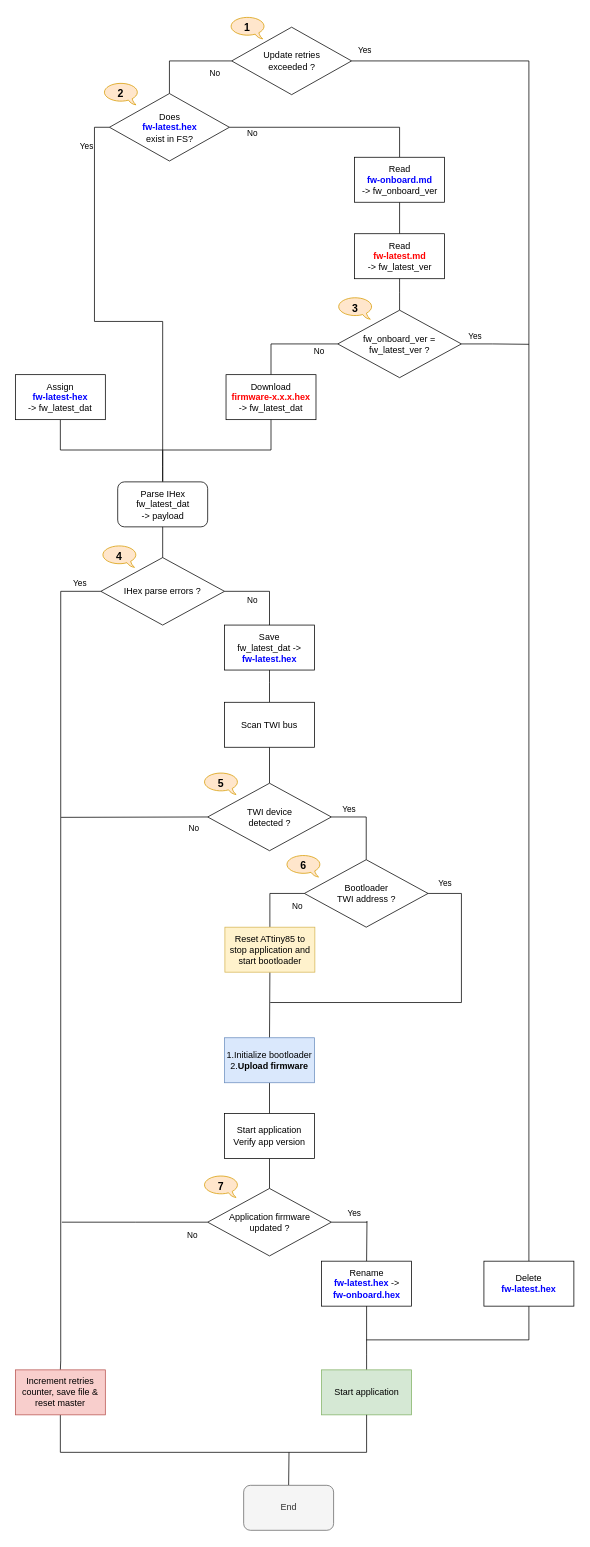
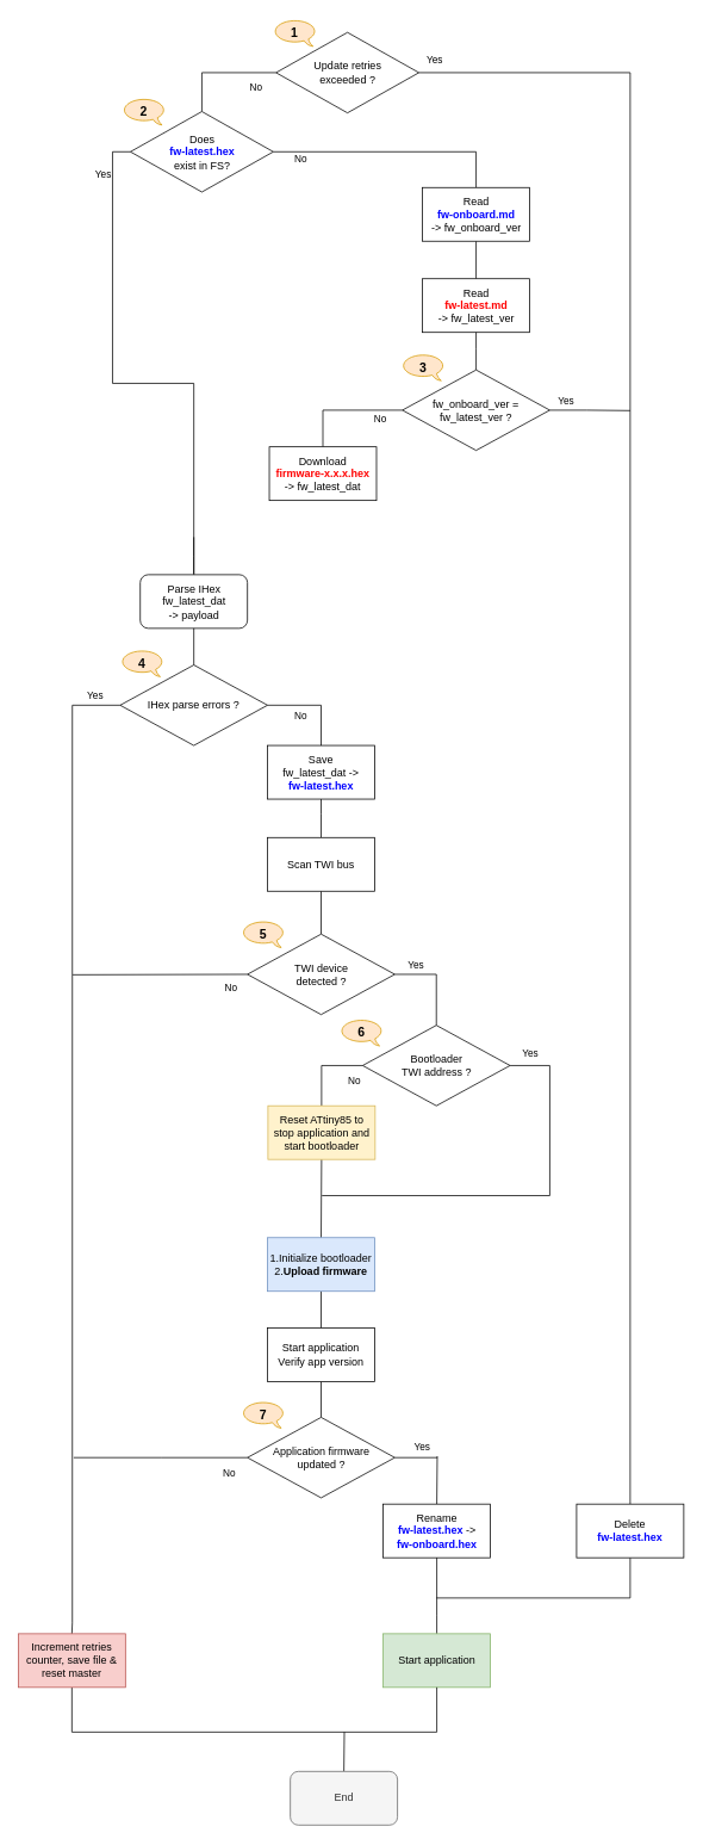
  <mxCell id="0" />
  <mxCell id="1" parent="0" />
  <mxCell id="2" value="No" style="edgeStyle=orthogonalEdgeStyle;rounded=0;orthogonalLoop=1;jettySize=auto;html=1;entryX=0.5;entryY=0;entryDx=0;entryDy=0;strokeWidth=1;endArrow=none;endFill=0;strokeColor=#000000;exitX=0;exitY=0.5;exitDx=0;exitDy=0;" parent="1" source="42" target="4" edge="1"><mxGeometry x="0.565" y="60" relative="1" as="geometry"><mxPoint x="295" y="56" as="sourcePoint" /><mxPoint as="offset" /><Array as="points"><mxPoint x="226" y="80" /></Array></mxGeometry></mxCell>
  <mxCell id="3" value="No" style="edgeStyle=orthogonalEdgeStyle;rounded=0;orthogonalLoop=1;jettySize=auto;html=1;endArrow=none;endFill=0;strokeColor=#000000;strokeWidth=1;entryX=0.5;entryY=0;entryDx=0;entryDy=0;exitX=1;exitY=0.5;exitDx=0;exitDy=0;" parent="1" source="4" target="7" edge="1"><mxGeometry x="0.757" y="-197" relative="1" as="geometry"><mxPoint x="558.5" y="233.5" as="targetPoint" /><mxPoint as="offset" /><mxPoint x="668.5" y="178.5" as="sourcePoint" /></mxGeometry></mxCell>
  <mxCell id="4" value="Does&lt;br&gt;&lt;font color=&quot;#0000ff&quot;&gt;&lt;b&gt;fw-latest.hex&lt;/b&gt;&lt;/font&gt;&lt;br&gt;exist in FS?" style="rhombus;whiteSpace=wrap;html=1;" parent="1" vertex="1"><mxGeometry x="145.5" y="123.5" width="160" height="90" as="geometry" /></mxCell>
  <mxCell id="5" value="Yes" style="edgeStyle=orthogonalEdgeStyle;rounded=0;orthogonalLoop=1;jettySize=auto;html=1;exitX=0;exitY=0.5;exitDx=0;exitDy=0;endArrow=none;endFill=0;strokeColor=#000000;strokeWidth=1;" parent="1" source="4" target="36" edge="1"><mxGeometry x="-0.847" y="-12" relative="1" as="geometry"><mxPoint x="385.5" y="593.5" as="targetPoint" /><mxPoint x="265.5" y="273.5" as="sourcePoint" /><mxPoint x="1" as="offset" /></mxGeometry></mxCell>
  <mxCell id="6" style="edgeStyle=orthogonalEdgeStyle;rounded=0;orthogonalLoop=1;jettySize=auto;html=1;exitX=0.5;exitY=1;exitDx=0;exitDy=0;entryX=0.5;entryY=0;entryDx=0;entryDy=0;endArrow=none;endFill=0;strokeColor=#000000;strokeWidth=1;" parent="1" source="7" target="8" edge="1"><mxGeometry relative="1" as="geometry" /></mxCell>
  <mxCell id="7" value="Read&lt;br&gt;&lt;b&gt;&lt;font color=&quot;#0000ff&quot;&gt;fw-onboard.md&lt;/font&gt;&lt;/b&gt;&lt;br&gt;-&amp;gt; fw_onboard_ver" style="rounded=0;whiteSpace=wrap;html=1;" parent="1" vertex="1"><mxGeometry x="472.5" y="208.5" width="120" height="60" as="geometry" /></mxCell>
  <mxCell id="8" value="Read&lt;br&gt;&lt;b&gt;&lt;font color=&quot;#ff0000&quot;&gt;fw-latest.md&lt;/font&gt;&lt;/b&gt;&lt;br&gt;-&amp;gt; fw_latest_ver" style="rounded=0;whiteSpace=wrap;html=1;" parent="1" vertex="1"><mxGeometry x="472.5" y="310.5" width="120" height="60" as="geometry" /></mxCell>
  <mxCell id="9" value="No" style="edgeStyle=orthogonalEdgeStyle;rounded=0;orthogonalLoop=1;jettySize=auto;html=1;endArrow=none;endFill=0;strokeColor=#000000;strokeWidth=1;entryX=0.5;entryY=0;entryDx=0;entryDy=0;exitX=0;exitY=0.5;exitDx=0;exitDy=0;" parent="1" source="12" target="32" edge="1"><mxGeometry x="0.5" y="64" relative="1" as="geometry"><mxPoint as="offset" /><mxPoint x="90" y="542.5" as="targetPoint" /><mxPoint x="-30" y="268.5" as="sourcePoint" /></mxGeometry></mxCell>
  <mxCell id="10" style="edgeStyle=orthogonalEdgeStyle;rounded=0;orthogonalLoop=1;jettySize=auto;html=1;endArrow=none;endFill=0;strokeColor=#000000;exitX=0.5;exitY=0;exitDx=0;exitDy=0;entryX=0.5;entryY=1;entryDx=0;entryDy=0;" edge="1" parent="1" source="12" target="8"><mxGeometry relative="1" as="geometry"><mxPoint x="731.5" y="388.5" as="targetPoint" /><mxPoint x="311.5" y="438.5" as="sourcePoint" /><Array as="points"><mxPoint x="532.5" y="388.5" /><mxPoint x="532.5" y="388.5" /></Array></mxGeometry></mxCell>
  <mxCell id="11" value="Yes" style="edgeStyle=orthogonalEdgeStyle;rounded=0;orthogonalLoop=1;jettySize=auto;html=1;exitX=1;exitY=0.5;exitDx=0;exitDy=0;endArrow=none;endFill=0;strokeColor=#000000;" edge="1" parent="1" source="12"><mxGeometry x="-0.633" y="12" relative="1" as="geometry"><mxPoint x="705" y="458" as="targetPoint" /><Array as="points"><mxPoint x="656.5" y="458.5" /></Array><mxPoint x="1" y="1" as="offset" /></mxGeometry></mxCell>
  <mxCell id="12" value="fw_onboard_ver&amp;nbsp;=&lt;br&gt;fw_latest_ver ?" style="rhombus;whiteSpace=wrap;html=1;" parent="1" vertex="1"><mxGeometry x="450" y="412.5" width="165" height="90" as="geometry" /></mxCell>
  <mxCell id="13" style="edgeStyle=orthogonalEdgeStyle;rounded=0;orthogonalLoop=1;jettySize=auto;html=1;exitX=0.5;exitY=1;exitDx=0;exitDy=0;entryX=0.5;entryY=0;entryDx=0;entryDy=0;endArrow=none;endFill=0;strokeColor=#000000;strokeWidth=1;" parent="1" source="15" target="18" edge="1"><mxGeometry relative="1" as="geometry" /></mxCell>
  <mxCell id="14" style="edgeStyle=orthogonalEdgeStyle;rounded=0;orthogonalLoop=1;jettySize=auto;html=1;exitX=0.5;exitY=0;exitDx=0;exitDy=0;endArrow=none;endFill=0;strokeColor=#000000;entryX=0.5;entryY=1;entryDx=0;entryDy=0;" edge="1" parent="1" source="15" target="33"><mxGeometry relative="1" as="geometry"><mxPoint x="474.5" y="914.5" as="targetPoint" /><Array as="points"><mxPoint x="359.5" y="909.5" /><mxPoint x="359.5" y="909.5" /></Array></mxGeometry></mxCell>
  <mxCell id="15" value="Scan TWI bus" style="rounded=0;whiteSpace=wrap;html=1;" parent="1" vertex="1"><mxGeometry x="299" y="935.5" width="120" height="60" as="geometry" /></mxCell>
  <mxCell id="16" value="No" style="edgeStyle=orthogonalEdgeStyle;rounded=0;orthogonalLoop=1;jettySize=auto;html=1;endArrow=none;endFill=0;strokeColor=#000000;strokeWidth=1;exitX=0;exitY=0.5;exitDx=0;exitDy=0;" parent="1" source="18" edge="1"><mxGeometry x="-0.803" y="15" relative="1" as="geometry"><mxPoint as="offset" /><mxPoint x="81" y="1089" as="targetPoint" /><mxPoint x="242.5" y="1088.5" as="sourcePoint" /><Array as="points"><mxPoint x="277" y="1089" /></Array></mxGeometry></mxCell>
  <mxCell id="17" value="Yes" style="edgeStyle=orthogonalEdgeStyle;rounded=0;orthogonalLoop=1;jettySize=auto;html=1;exitX=1;exitY=0.5;exitDx=0;exitDy=0;entryX=0.5;entryY=0;entryDx=0;entryDy=0;endArrow=none;endFill=0;strokeColor=#000000;strokeWidth=1;" parent="1" source="18" target="21" edge="1"><mxGeometry x="-0.55" y="12" relative="1" as="geometry"><mxPoint y="1" as="offset" /></mxGeometry></mxCell>
  <mxCell id="18" value="TWI device&lt;br&gt;detected ?" style="rhombus;whiteSpace=wrap;html=1;" parent="1" vertex="1"><mxGeometry x="276.5" y="1043.5" width="165" height="90" as="geometry" /></mxCell>
  <mxCell id="19" value="Yes" style="edgeStyle=orthogonalEdgeStyle;rounded=0;orthogonalLoop=1;jettySize=auto;html=1;endArrow=none;endFill=0;strokeColor=#000000;strokeWidth=1;exitX=1;exitY=0.5;exitDx=0;exitDy=0;" parent="1" source="21" edge="1"><mxGeometry x="-0.905" y="15" relative="1" as="geometry"><mxPoint x="360" y="1336" as="targetPoint" /><mxPoint x="1" y="1" as="offset" /><mxPoint x="645" y="1191" as="sourcePoint" /><Array as="points"><mxPoint x="615" y="1191" /><mxPoint x="615" y="1336" /></Array></mxGeometry></mxCell>
  <mxCell id="20" value="No" style="edgeStyle=orthogonalEdgeStyle;rounded=0;orthogonalLoop=1;jettySize=auto;html=1;exitX=0;exitY=0.5;exitDx=0;exitDy=0;entryX=0.5;entryY=0;entryDx=0;entryDy=0;endArrow=none;endFill=0;strokeColor=#000000;" edge="1" parent="1" source="21" target="57"><mxGeometry x="0.352" y="36" relative="1" as="geometry"><mxPoint y="1" as="offset" /></mxGeometry></mxCell>
  <mxCell id="21" value="Bootloader&lt;br&gt;TWI address ?" style="rhombus;whiteSpace=wrap;html=1;" parent="1" vertex="1"><mxGeometry x="405.5" y="1145.5" width="165" height="90" as="geometry" /></mxCell>
  <mxCell id="22" style="edgeStyle=orthogonalEdgeStyle;rounded=0;orthogonalLoop=1;jettySize=auto;html=1;exitX=0.5;exitY=1;exitDx=0;exitDy=0;entryX=0.5;entryY=0;entryDx=0;entryDy=0;endArrow=none;endFill=0;strokeColor=#000000;strokeWidth=1;" parent="1" source="24" target="26" edge="1"><mxGeometry relative="1" as="geometry" /></mxCell>
  <mxCell id="23" style="edgeStyle=orthogonalEdgeStyle;rounded=0;orthogonalLoop=1;jettySize=auto;html=1;exitX=0.5;exitY=0;exitDx=0;exitDy=0;endArrow=none;endFill=0;strokeColor=#000000;entryX=0.5;entryY=1;entryDx=0;entryDy=0;" edge="1" parent="1" source="24" target="57"><mxGeometry relative="1" as="geometry"><mxPoint x="365" y="1341" as="targetPoint" /><Array as="points"><mxPoint x="360" y="1383" /><mxPoint x="360" y="1296" /></Array></mxGeometry></mxCell>
  <mxCell id="24" value="&lt;div&gt;&lt;span&gt;1.Initialize bootloader&lt;/span&gt;&lt;/div&gt;2.&lt;b&gt;Upload firmware&lt;/b&gt;" style="rounded=0;whiteSpace=wrap;html=1;fillColor=#dae8fc;strokeColor=#6c8ebf;align=center;" parent="1" vertex="1"><mxGeometry x="299" y="1383" width="120" height="60" as="geometry" /></mxCell>
  <mxCell id="25" style="edgeStyle=orthogonalEdgeStyle;rounded=0;orthogonalLoop=1;jettySize=auto;html=1;exitX=0.5;exitY=1;exitDx=0;exitDy=0;entryX=0.5;entryY=0;entryDx=0;entryDy=0;endArrow=none;endFill=0;strokeColor=#000000;strokeWidth=1;" parent="1" source="26" target="29" edge="1"><mxGeometry relative="1" as="geometry" /></mxCell>
  <mxCell id="26" value="Start application&lt;br&gt;Verify app version" style="rounded=0;whiteSpace=wrap;html=1;" parent="1" vertex="1"><mxGeometry x="299" y="1484" width="120" height="60" as="geometry" /></mxCell>
  <mxCell id="27" value="Yes" style="edgeStyle=orthogonalEdgeStyle;rounded=0;orthogonalLoop=1;jettySize=auto;html=1;endArrow=none;endFill=0;strokeColor=#000000;strokeWidth=1;entryX=0.5;entryY=0;entryDx=0;entryDy=0;exitX=1;exitY=0.5;exitDx=0;exitDy=0;" parent="1" source="29" target="31" edge="1"><mxGeometry x="-0.41" y="12" relative="1" as="geometry"><mxPoint x="128.75" y="1718.5" as="targetPoint" /><mxPoint as="offset" /><mxPoint x="465" y="1628" as="sourcePoint" /><Array as="points"><mxPoint x="489" y="1629" /><mxPoint x="489" y="1628" /></Array></mxGeometry></mxCell>
  <mxCell id="28" value="No" style="edgeStyle=orthogonalEdgeStyle;rounded=0;orthogonalLoop=1;jettySize=auto;html=1;endArrow=none;endFill=0;strokeColor=#000000;exitX=0;exitY=0.5;exitDx=0;exitDy=0;" edge="1" parent="1" source="29"><mxGeometry x="-0.779" y="17" relative="1" as="geometry"><mxPoint x="82" y="1629" as="targetPoint" /><mxPoint x="245" y="1629" as="sourcePoint" /><mxPoint x="1" as="offset" /></mxGeometry></mxCell>
  <mxCell id="29" value="Application firmware&lt;br&gt;updated ?" style="rhombus;whiteSpace=wrap;html=1;" parent="1" vertex="1"><mxGeometry x="276.5" y="1584" width="165" height="90" as="geometry" /></mxCell>
  <mxCell id="30" style="edgeStyle=orthogonalEdgeStyle;rounded=0;orthogonalLoop=1;jettySize=auto;html=1;entryX=0.5;entryY=1;entryDx=0;entryDy=0;endArrow=none;endFill=0;strokeColor=#000000;" edge="1" parent="1" target="58"><mxGeometry relative="1" as="geometry"><mxPoint x="488" y="1786" as="sourcePoint" /><mxPoint x="698" y="1741" as="targetPoint" /><Array as="points"><mxPoint x="705" y="1786" /></Array></mxGeometry></mxCell>
  <mxCell id="31" value="Rename&lt;br&gt;&lt;b&gt;&lt;font color=&quot;#0000ff&quot;&gt;fw-latest.hex&lt;/font&gt;&lt;/b&gt; -&amp;gt;&lt;br&gt;&lt;b&gt;&lt;font color=&quot;#0000ff&quot;&gt;fw-onboard.hex&lt;/font&gt;&lt;/b&gt;" style="rounded=0;whiteSpace=wrap;html=1;" parent="1" vertex="1"><mxGeometry x="428.5" y="1681" width="120" height="60" as="geometry" /></mxCell>
  <mxCell id="32" value="Download&lt;br&gt;&lt;font color=&quot;#ff0000&quot;&gt;&lt;b&gt;firmware-x.x.x.hex&lt;/b&gt;&lt;/font&gt;&lt;br&gt;-&amp;gt; &lt;font&gt;fw_latest_dat&lt;/font&gt;" style="rounded=0;whiteSpace=wrap;html=1;" parent="1" vertex="1"><mxGeometry x="301" y="498.5" width="120" height="60" as="geometry" /></mxCell>
  <mxCell id="33" value="Save&lt;br&gt;&lt;font&gt;fw_latest_dat -&amp;gt;&lt;br&gt;&lt;b&gt;&lt;font color=&quot;#0000ff&quot;&gt;fw-latest.hex&lt;/font&gt;&lt;/b&gt;&lt;br&gt;&lt;/font&gt;" style="rounded=0;whiteSpace=wrap;html=1;" parent="1" vertex="1"><mxGeometry x="299" y="832.5" width="120" height="60" as="geometry" /></mxCell>
- <mxCell id="34" style="edgeStyle=orthogonalEdgeStyle;rounded=0;orthogonalLoop=1;jettySize=auto;html=1;endArrow=none;endFill=0;strokeColor=#000000;strokeWidth=1;entryX=0.5;entryY=1;entryDx=0;entryDy=0;exitX=0.5;exitY=1;exitDx=0;exitDy=0;" parent="1" source="32" target="41" edge="1"><mxGeometry relative="1" as="geometry"><mxPoint x="349.5" y="588.5" as="sourcePoint" /><mxPoint x="249" y="618.5" as="targetPoint" /><Array as="points"><mxPoint x="361.5" y="599" /><mxPoint x="80.5" y="599" /></Array></mxGeometry></mxCell>
  <mxCell id="35" style="edgeStyle=orthogonalEdgeStyle;rounded=0;orthogonalLoop=1;jettySize=auto;html=1;exitX=0.5;exitY=0;exitDx=0;exitDy=0;endArrow=none;endFill=0;strokeColor=#000000;" edge="1" parent="1" source="36"><mxGeometry relative="1" as="geometry"><mxPoint x="216.5" y="599.5" as="targetPoint" /></mxGeometry></mxCell>
  <mxCell id="36" value="Parse IHex&lt;br&gt;&lt;font&gt;fw_latest_dat &lt;br&gt;-&amp;gt; payload&lt;br&gt;&lt;/font&gt;" style="whiteSpace=wrap;html=1;rounded=1;" parent="1" vertex="1"><mxGeometry x="156.5" y="641.5" width="120" height="60" as="geometry" /></mxCell>
  <mxCell id="37" value="IHex parse errors ?" style="rhombus;whiteSpace=wrap;html=1;" parent="1" vertex="1"><mxGeometry x="134" y="742.5" width="165" height="90" as="geometry" /></mxCell>
  <mxCell id="38" value="No" style="edgeStyle=orthogonalEdgeStyle;rounded=0;orthogonalLoop=1;jettySize=auto;html=1;endArrow=none;endFill=0;strokeColor=#000000;strokeWidth=1;entryX=0.5;entryY=0;entryDx=0;entryDy=0;exitX=1;exitY=0.5;exitDx=0;exitDy=0;" parent="1" source="37" target="33" edge="1"><mxGeometry x="-0.305" y="-11" relative="1" as="geometry"><mxPoint x="1" as="offset" /><mxPoint x="266.5" y="862.5" as="sourcePoint" /><mxPoint x="134" y="876.5" as="targetPoint" /></mxGeometry></mxCell>
  <mxCell id="39" style="edgeStyle=orthogonalEdgeStyle;rounded=0;orthogonalLoop=1;jettySize=auto;html=1;endArrow=none;endFill=0;strokeColor=#000000;strokeWidth=1;entryX=0.5;entryY=0;entryDx=0;entryDy=0;exitX=0.5;exitY=1;exitDx=0;exitDy=0;" parent="1" source="36" target="37" edge="1"><mxGeometry relative="1" as="geometry"><mxPoint x="286.5" y="725.5" as="sourcePoint" /><mxPoint x="226.5" y="655.5" as="targetPoint" /></mxGeometry></mxCell>
  <mxCell id="40" value="Yes" style="edgeStyle=orthogonalEdgeStyle;rounded=0;orthogonalLoop=1;jettySize=auto;html=1;endArrow=none;endFill=0;strokeColor=#000000;strokeWidth=1;exitX=0;exitY=0.5;exitDx=0;exitDy=0;entryX=0.5;entryY=0;entryDx=0;entryDy=0;" parent="1" source="37" target="56" edge="1"><mxGeometry x="-0.948" y="-11" relative="1" as="geometry"><mxPoint x="309" y="443.5" as="sourcePoint" /><mxPoint x="353.5" y="1628.5" as="targetPoint" /><mxPoint as="offset" /><Array as="points"><mxPoint x="80.5" y="788" /><mxPoint x="80.5" y="1814" /></Array></mxGeometry></mxCell>
- <mxCell id="41" value="Assign&lt;br&gt;&lt;b&gt;&lt;font color=&quot;#0000ff&quot;&gt;fw-latest-hex&lt;/font&gt;&lt;/b&gt;&lt;br&gt;-&amp;gt; &lt;font&gt;fw_latest_dat&lt;/font&gt;" style="rounded=0;whiteSpace=wrap;html=1;" parent="1" vertex="1"><mxGeometry x="20" y="498.5" width="120" height="60" as="geometry" /></mxCell>
  <mxCell id="42" value="Update retries&lt;br&gt;exceeded ?" style="rhombus;whiteSpace=wrap;html=1;" parent="1" vertex="1"><mxGeometry x="308.5" y="35" width="160" height="90" as="geometry" /></mxCell>
  <mxCell id="43" value="Yes&lt;br&gt;" style="edgeStyle=orthogonalEdgeStyle;rounded=0;orthogonalLoop=1;jettySize=auto;html=1;endArrow=none;endFill=0;strokeColor=#000000;exitX=1;exitY=0.5;exitDx=0;exitDy=0;entryX=0.5;entryY=0;entryDx=0;entryDy=0;" edge="1" parent="1" source="42" target="58"><mxGeometry x="-0.983" y="14" relative="1" as="geometry"><mxPoint x="748.5" y="1656" as="targetPoint" /><mxPoint x="509.5" y="80" as="sourcePoint" /><Array as="points"><mxPoint x="705" y="80" /></Array><mxPoint x="1" as="offset" /></mxGeometry></mxCell>
  <mxCell id="44" value="&lt;b&gt;&lt;font style=&quot;font-size: 14px&quot;&gt;1&lt;/font&gt;&lt;/b&gt;" style="whiteSpace=wrap;html=1;shape=mxgraph.basic.oval_callout;flipH=1;fillColor=#ffe6cc;strokeColor=#d79b00;" parent="1" vertex="1"><mxGeometry x="305" y="20.5" width="49" height="30" as="geometry" /></mxCell>
  <mxCell id="45" value="&lt;b&gt;&lt;font style=&quot;font-size: 14px&quot;&gt;2&lt;/font&gt;&lt;/b&gt;" style="whiteSpace=wrap;html=1;shape=mxgraph.basic.oval_callout;flipH=1;fillColor=#ffe6cc;strokeColor=#d79b00;" parent="1" vertex="1"><mxGeometry x="136" y="108.5" width="49" height="30" as="geometry" /></mxCell>
  <mxCell id="46" value="&lt;b&gt;&lt;font style=&quot;font-size: 14px&quot;&gt;3&lt;/font&gt;&lt;/b&gt;" style="whiteSpace=wrap;html=1;shape=mxgraph.basic.oval_callout;flipH=1;fillColor=#ffe6cc;strokeColor=#d79b00;" parent="1" vertex="1"><mxGeometry x="448.5" y="394.5" width="49" height="30" as="geometry" /></mxCell>
  <mxCell id="47" value="&lt;b&gt;&lt;font style=&quot;font-size: 14px&quot;&gt;4&lt;/font&gt;&lt;/b&gt;" style="whiteSpace=wrap;html=1;shape=mxgraph.basic.oval_callout;flipH=1;fillColor=#ffe6cc;strokeColor=#d79b00;" parent="1" vertex="1"><mxGeometry x="134" y="725.5" width="49" height="30" as="geometry" /></mxCell>
  <mxCell id="48" value="&lt;b&gt;&lt;font style=&quot;font-size: 14px&quot;&gt;5&lt;/font&gt;&lt;/b&gt;" style="whiteSpace=wrap;html=1;shape=mxgraph.basic.oval_callout;flipH=1;fillColor=#ffe6cc;strokeColor=#d79b00;" parent="1" vertex="1"><mxGeometry x="269.5" y="1028.5" width="49" height="30" as="geometry" /></mxCell>
  <mxCell id="49" value="&lt;b&gt;&lt;font style=&quot;font-size: 14px&quot;&gt;6&lt;/font&gt;&lt;/b&gt;" style="whiteSpace=wrap;html=1;shape=mxgraph.basic.oval_callout;flipH=1;fillColor=#ffe6cc;strokeColor=#d79b00;" parent="1" vertex="1"><mxGeometry x="379.5" y="1138.5" width="49" height="30" as="geometry" /></mxCell>
  <mxCell id="50" value="&lt;b&gt;&lt;font style=&quot;font-size: 14px&quot;&gt;7&lt;/font&gt;&lt;/b&gt;" style="whiteSpace=wrap;html=1;shape=mxgraph.basic.oval_callout;flipH=1;fillColor=#ffe6cc;strokeColor=#d79b00;" parent="1" vertex="1"><mxGeometry x="269.5" y="1566" width="49" height="30" as="geometry" /></mxCell>
  <mxCell id="51" style="edgeStyle=none;rounded=0;orthogonalLoop=1;jettySize=auto;html=1;exitX=0.5;exitY=0;exitDx=0;exitDy=0;endArrow=none;endFill=0;strokeColor=#000000;" edge="1" parent="1" source="52"><mxGeometry relative="1" as="geometry"><mxPoint x="385" y="1936" as="targetPoint" /></mxGeometry></mxCell>
  <mxCell id="52" value="End" style="rounded=1;whiteSpace=wrap;html=1;fillColor=#f5f5f5;strokeColor=#666666;fontColor=#333333;" vertex="1" parent="1"><mxGeometry x="324.5" y="1980" width="120" height="60" as="geometry" /></mxCell>
  <mxCell id="53" style="edgeStyle=orthogonalEdgeStyle;rounded=0;orthogonalLoop=1;jettySize=auto;html=1;endArrow=none;endFill=0;strokeColor=#000000;exitX=0.5;exitY=0;exitDx=0;exitDy=0;entryX=0.5;entryY=1;entryDx=0;entryDy=0;" edge="1" parent="1" source="54" target="31"><mxGeometry relative="1" as="geometry"><mxPoint x="532" y="1816" as="targetPoint" /><mxPoint x="585" y="1836" as="sourcePoint" /><Array as="points"><mxPoint x="489" y="1806" /><mxPoint x="489" y="1806" /></Array></mxGeometry></mxCell>
  <mxCell id="54" value="Start application" style="rounded=0;whiteSpace=wrap;html=1;fillColor=#d5e8d4;strokeColor=#82b366;" vertex="1" parent="1"><mxGeometry x="428.5" y="1826" width="120" height="60" as="geometry" /></mxCell>
  <mxCell id="55" style="edgeStyle=orthogonalEdgeStyle;rounded=0;orthogonalLoop=1;jettySize=auto;html=1;exitX=0.5;exitY=1;exitDx=0;exitDy=0;entryX=0.5;entryY=1;entryDx=0;entryDy=0;endArrow=none;endFill=0;strokeColor=#000000;" edge="1" parent="1" source="56" target="54"><mxGeometry relative="1" as="geometry"><Array as="points"><mxPoint x="80" y="1936" /><mxPoint x="489" y="1936" /></Array></mxGeometry></mxCell>
  <mxCell id="56" value="Increment retries counter, save file &amp;amp; reset master" style="rounded=0;whiteSpace=wrap;html=1;fillColor=#f8cecc;strokeColor=#b85450;" vertex="1" parent="1"><mxGeometry x="20" y="1826" width="120" height="60" as="geometry" /></mxCell>
  <mxCell id="57" value="Reset ATtiny85 to&lt;br&gt;stop application and&lt;br&gt;start bootloader&lt;br&gt;&lt;div&gt;&lt;/div&gt;" style="rounded=0;whiteSpace=wrap;html=1;align=center;fillColor=#fff2cc;strokeColor=#d6b656;" parent="1" vertex="1"><mxGeometry x="299.5" y="1235.5" width="120" height="60" as="geometry" /></mxCell>
  <mxCell id="58" value="Delete&lt;br&gt;&lt;font color=&quot;#0000ff&quot;&gt;&lt;b&gt;fw-latest.hex&lt;/b&gt;&lt;/font&gt;" style="rounded=0;whiteSpace=wrap;html=1;" vertex="1" parent="1"><mxGeometry x="645" y="1681" width="120" height="60" as="geometry" /></mxCell>
